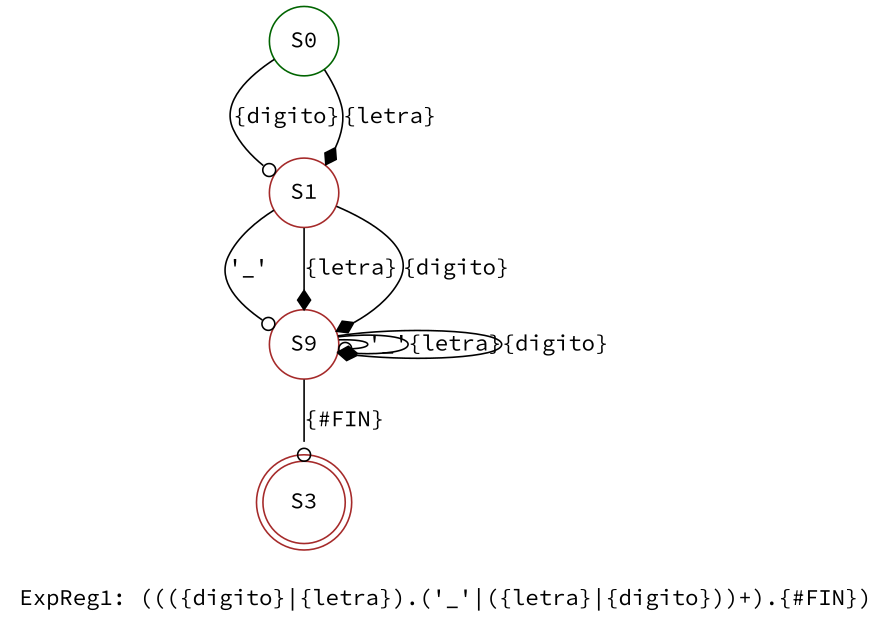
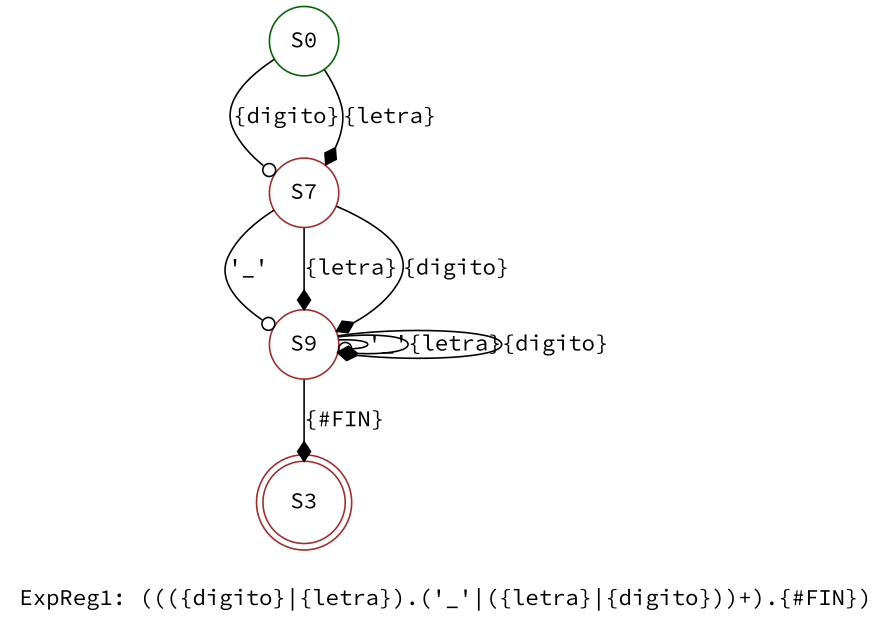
  digraph {
    fontname="Source Code Pro"
    label="ExpReg1: ((({digito}|{letra}).('_'|({letra}|{digito}))+).{#FIN})"
    rankdir=TB
    node [color=brown fontname="Source Code Pro" shape=circle]
    edge [arrowhead=diamond fontname="Source Code Pro"]
    S3 [shape=doublecircle]
    S0 [color=darkgreen]
-   S1
+   S1 [label=S7]
    n4 [label=S9]
    S0 -> S1 [arrowhead=odot label="{digito}"]
    S0 -> S1 [label="{letra}"]
    S1 -> n4 [arrowhead=odot label="'_'"]
    S1 -> n4 [label="{letra}"]
    S1 -> n4 [label="{digito}"]
-   n4 -> S3 [arrowhead=odot label="{#FIN}"]
+   n4 -> S3 [label="{#FIN}"]
    n4 -> n4 [arrowhead=odot label="'_'"]
    n4 -> n4 [label="{letra}"]
    n4 -> n4 [label="{digito}"]
  }
